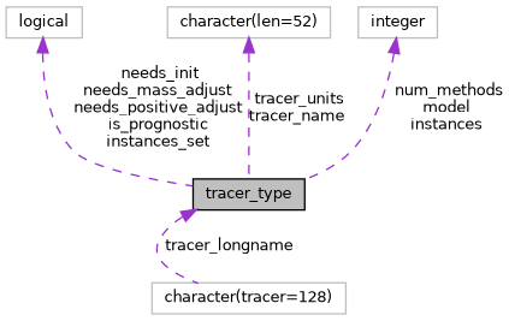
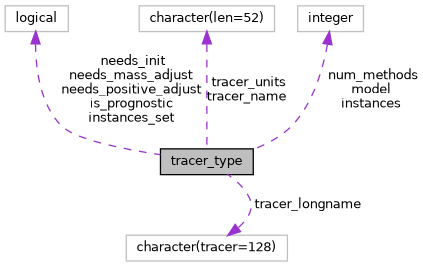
  digraph {
    fontname="DejaVu Sans"
    node [color=grey75 fillcolor=white fontname="DejaVu Sans" fontsize=10 shape=record style=filled]
    edge [color=darkorchid3 dir=back fontname="DejaVu Sans" fontsize=10 labelfontname=Helvetica labelfontsize=10 style=dashed]
    n1 [color=black fillcolor=grey75 fontcolor=black height=0.2 label=tracer_type width=0.4]
    n2 [height=0.2 label=logical width=0.4]
    n3 [height=0.2 label="character(tracer=128)" width=0.4]
    n4 [height=0.2 label="character(len=52)" width=0.4]
    n5 [height=0.2 label=integer width=0.4]
    n2 -> n1 [label=" needs_init\nneeds_mass_adjust\nneeds_positive_adjust\nis_prognostic\ninstances_set"]
-   n1 -> n3 [label=" tracer_longname"]
+   n3 -> n1 [label=" tracer_longname"]
    n4 -> n1 [label=" tracer_units\ntracer_name"]
    n5 -> n1 [label=" num_methods\nmodel\ninstances"]
  }
